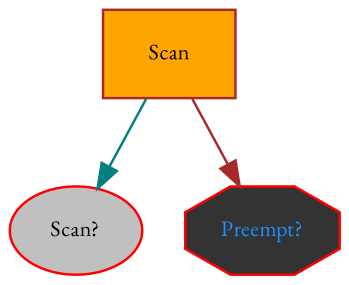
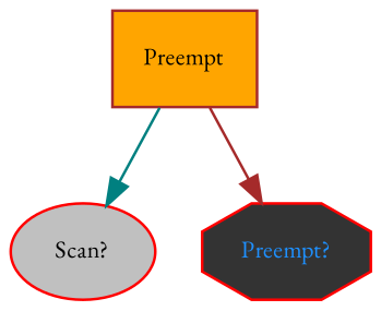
  digraph {
    fontname="EB Garamond"
    node [fontcolor=black fontname="EB Garamond" fontsize=9 style=filled color=red]
    edge [fontname="EB Garamond"]
-   n1 [fillcolor=orange label=Scan shape=box color=brown]
+   n1 [fillcolor=orange label=Preempt shape=box color=brown]
    n2 [fillcolor=gray label="Scan?" shape=ellipse]
    n3 [fillcolor=gray20 fontcolor=dodgerblue label="Preempt?" shape=octagon]
    n1 -> n2 [color=teal]
    n1 -> n3 [color=brown]
  }
